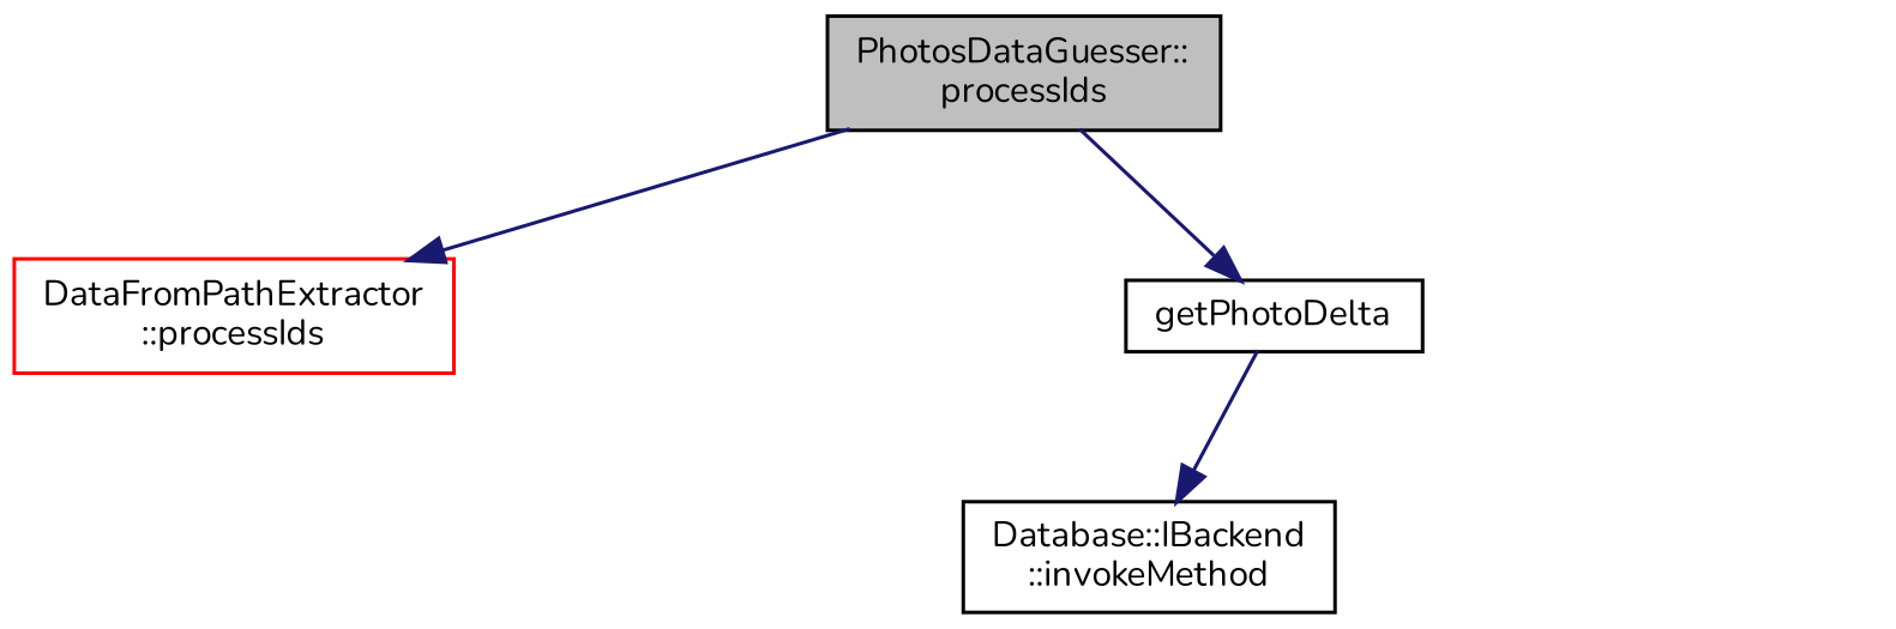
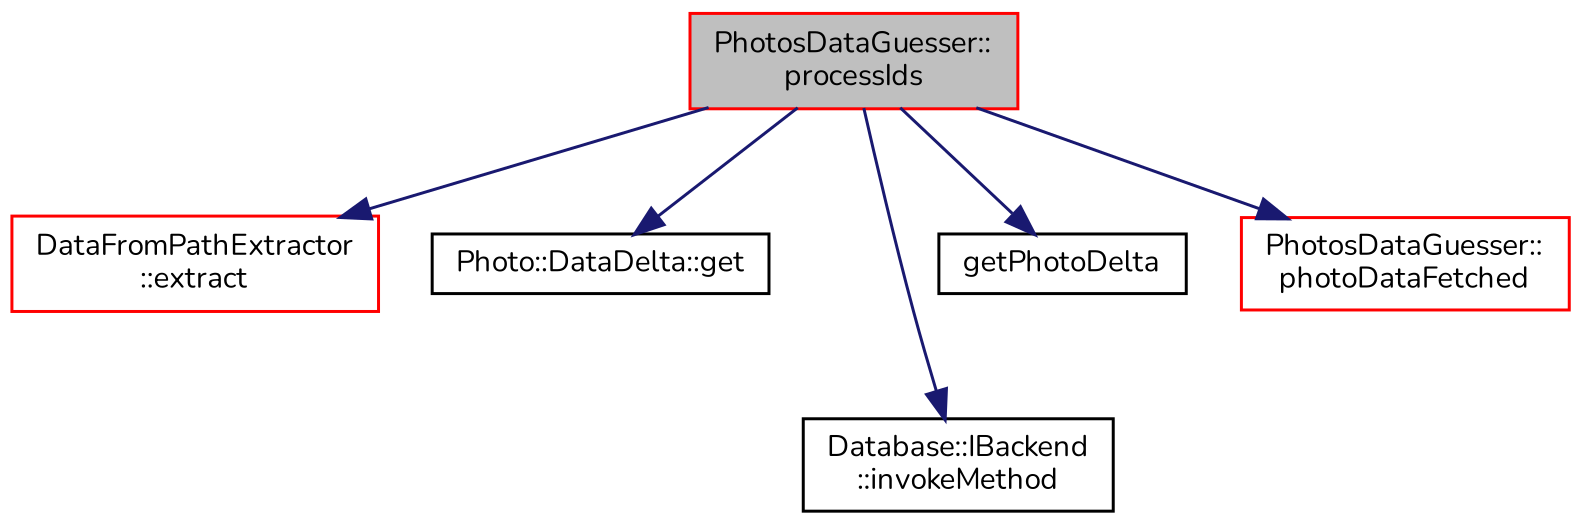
  digraph {
    fontname=Nunito
    rankdir=TB
    node [color=black fillcolor=white fontname=Nunito fontsize=10 shape=record style=filled]
    edge [color=midnightblue fontname=Nunito fontsize=10 labelfontname=Helvetica labelfontsize=10 style=solid]
-   n1 [fillcolor=grey75 fontcolor=black height=0.2 label="PhotosDataGuesser::\lprocessIds" width=0.4]
-   n2 [color=red height=0.2 label="DataFromPathExtractor\l::processIds" width=0.4]
+   n1 [color=red fillcolor=grey75 fontcolor=black height=0.2 label="PhotosDataGuesser::\lprocessIds" width=0.4]
+   n2 [color=red height=0.2 label="DataFromPathExtractor\l::extract" width=0.4]
+   n3 [height=0.2 label="Photo::DataDelta::get" width=0.4]
    n4 [height=0.2 label="Database::IBackend\l::invokeMethod" width=0.4]
    n5 [height=0.2 label=getPhotoDelta width=0.4]
+   n6 [color=red height=0.2 label="PhotosDataGuesser::\lphotoDataFetched" width=0.4]
    n1 -> n2
-   n5 -> n4
+   n1 -> n3
+   n1 -> n4
    n1 -> n5
+   n1 -> n6
  }
